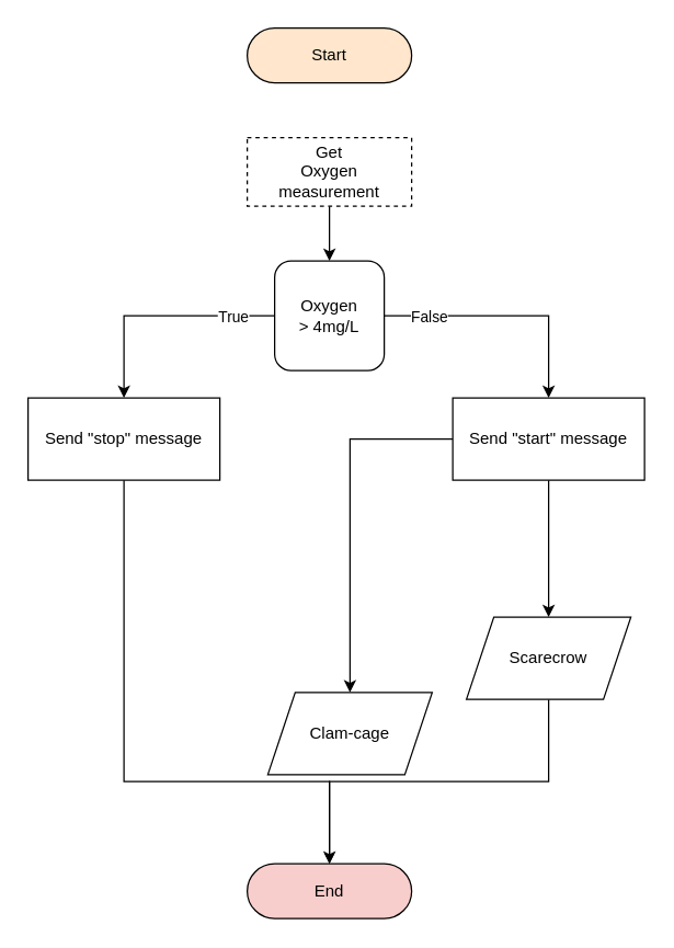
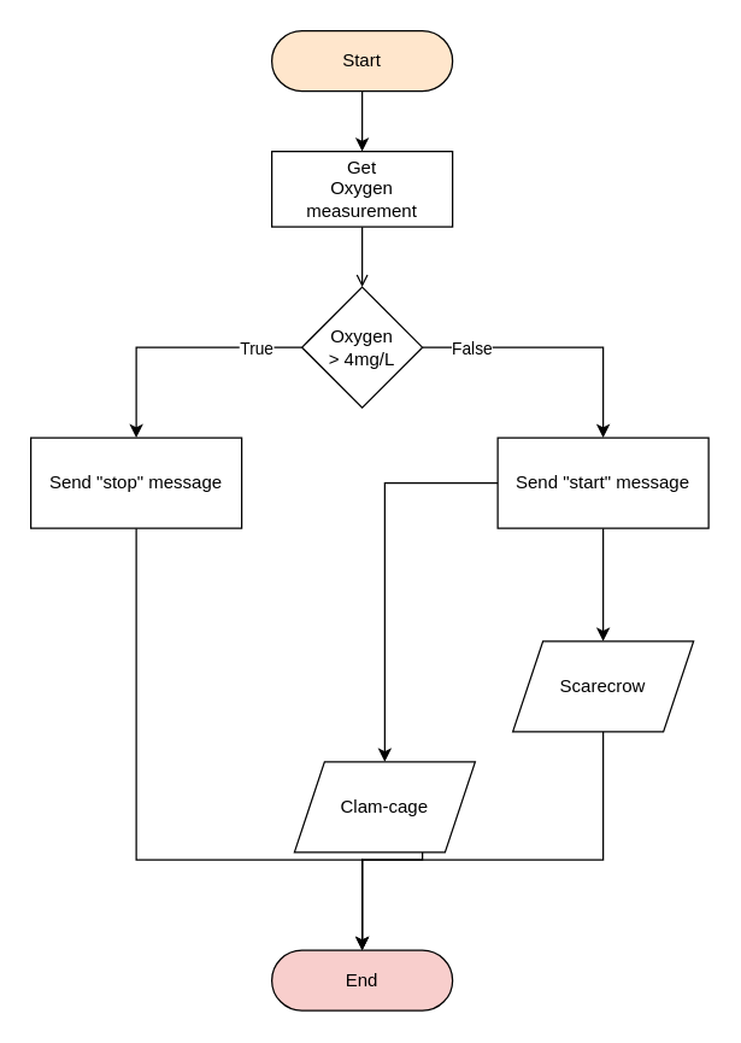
  <mxCell id="0" />
  <mxCell id="1" parent="0" />
+ <mxCell id="2" value="" style="edgeStyle=orthogonalEdgeStyle;rounded=0;orthogonalLoop=1;jettySize=auto;html=1;" parent="1" source="3" target="5" edge="1"><mxGeometry relative="1" as="geometry" /></mxCell>
  <mxCell id="3" value="Start" style="rounded=1;whiteSpace=wrap;html=1;fontSize=12;glass=0;strokeWidth=1;shadow=0;arcSize=50;fillColor=#ffe6cc;" parent="1" vertex="1"><mxGeometry x="180" y="20" width="120" height="40" as="geometry" /></mxCell>
- <mxCell id="4" value="" style="edgeStyle=orthogonalEdgeStyle;rounded=0;orthogonalLoop=1;jettySize=auto;html=1;" parent="1" source="5" target="10" edge="1"><mxGeometry relative="1" as="geometry" /></mxCell>
- <mxCell id="5" value="Get&lt;br&gt;Oxygen measurement" style="whiteSpace=wrap;html=1;rounded=1;glass=0;strokeWidth=1;shadow=0;arcSize=0;dashed=1;" parent="1" vertex="1"><mxGeometry x="180" y="100" width="120" height="50" as="geometry" /></mxCell>
+ <mxCell id="4" value="" style="edgeStyle=orthogonalEdgeStyle;rounded=0;orthogonalLoop=1;jettySize=auto;html=1;endArrow=open;" parent="1" source="5" target="10" edge="1"><mxGeometry relative="1" as="geometry" /></mxCell>
+ <mxCell id="5" value="Get&lt;br&gt;Oxygen measurement" style="whiteSpace=wrap;html=1;rounded=1;glass=0;strokeWidth=1;shadow=0;arcSize=0;" parent="1" vertex="1"><mxGeometry x="180" y="100" width="120" height="50" as="geometry" /></mxCell>
  <mxCell id="6" value="" style="edgeStyle=orthogonalEdgeStyle;rounded=0;orthogonalLoop=1;jettySize=auto;html=1;entryX=0.5;entryY=0;entryDx=0;entryDy=0;" parent="1" source="10" target="14" edge="1"><mxGeometry relative="1" as="geometry"><mxPoint x="400" y="270" as="targetPoint" /></mxGeometry></mxCell>
  <mxCell id="7" value="False" style="edgeLabel;html=1;align=center;verticalAlign=middle;resizable=0;points=[];" parent="6" vertex="1" connectable="0"><mxGeometry x="-0.754" relative="1" as="geometry"><mxPoint x="10" as="offset" /></mxGeometry></mxCell>
  <mxCell id="8" value="" style="edgeStyle=orthogonalEdgeStyle;rounded=0;orthogonalLoop=1;jettySize=auto;html=1;" parent="1" source="10" target="20" edge="1"><mxGeometry relative="1" as="geometry"><mxPoint x="60" y="270" as="targetPoint" /></mxGeometry></mxCell>
  <mxCell id="9" value="True" style="edgeLabel;html=1;align=center;verticalAlign=middle;resizable=0;points=[];" parent="8" vertex="1" connectable="0"><mxGeometry x="-0.617" y="1" relative="1" as="geometry"><mxPoint x="2" y="-1" as="offset" /></mxGeometry></mxCell>
- <mxCell id="10" value="Oxygen&lt;br&gt;&amp;gt; 4mg/L" style="whiteSpace=wrap;html=1;rounded=1;" parent="1" vertex="1"><mxGeometry x="200" y="190" width="80" height="80" as="geometry" /></mxCell>
+ <mxCell id="10" value="Oxygen&lt;br&gt;&amp;gt; 4mg/L" style="rhombus;whiteSpace=wrap;html=1;" parent="1" vertex="1"><mxGeometry x="200" y="190" width="80" height="80" as="geometry" /></mxCell>
  <mxCell id="11" value="End" style="rounded=1;whiteSpace=wrap;html=1;fontSize=12;glass=0;strokeWidth=1;shadow=0;arcSize=50;fillColor=#f8cecc;" parent="1" vertex="1"><mxGeometry x="180" y="630" width="120" height="40" as="geometry" /></mxCell>
  <mxCell id="12" style="edgeStyle=orthogonalEdgeStyle;rounded=0;orthogonalLoop=1;jettySize=auto;html=1;" parent="1" source="14" target="16" edge="1"><mxGeometry relative="1" as="geometry" /></mxCell>
  <mxCell id="13" style="edgeStyle=orthogonalEdgeStyle;rounded=0;orthogonalLoop=1;jettySize=auto;html=1;" parent="1" source="14" target="18" edge="1"><mxGeometry relative="1" as="geometry" /></mxCell>
  <mxCell id="14" value="Send &quot;start&quot; message" style="whiteSpace=wrap;html=1;" parent="1" vertex="1"><mxGeometry x="330" y="290" width="140" height="60" as="geometry" /></mxCell>
+ <mxCell id="15" style="edgeStyle=orthogonalEdgeStyle;rounded=0;orthogonalLoop=1;jettySize=auto;html=1;entryX=0.5;entryY=0;entryDx=0;entryDy=0;" parent="1" source="16" target="11" edge="1"><mxGeometry relative="1" as="geometry"><Array as="points"><mxPoint x="280" y="570" /><mxPoint x="240" y="570" /></Array></mxGeometry></mxCell>
  <mxCell id="16" value="Clam-cage" style="shape=parallelogram;perimeter=parallelogramPerimeter;whiteSpace=wrap;html=1;fixedSize=1;" parent="1" vertex="1"><mxGeometry x="195" y="505" width="120" height="60" as="geometry" /></mxCell>
  <mxCell id="17" style="edgeStyle=orthogonalEdgeStyle;rounded=0;orthogonalLoop=1;jettySize=auto;html=1;entryX=0.5;entryY=0;entryDx=0;entryDy=0;endArrow=open;" parent="1" source="18" target="11" edge="1"><mxGeometry relative="1" as="geometry"><Array as="points"><mxPoint x="400" y="570" /><mxPoint x="240" y="570" /></Array></mxGeometry></mxCell>
- <mxCell id="18" value="Scarecrow" style="shape=parallelogram;perimeter=parallelogramPerimeter;whiteSpace=wrap;html=1;fixedSize=1;" parent="1" vertex="1"><mxGeometry x="340" y="450" width="120" height="60" as="geometry" /></mxCell>
+ <mxCell id="18" value="Scarecrow" style="shape=parallelogram;perimeter=parallelogramPerimeter;whiteSpace=wrap;html=1;fixedSize=1;" parent="1" vertex="1"><mxGeometry x="340" y="425" width="120" height="60" as="geometry" /></mxCell>
  <mxCell id="19" style="edgeStyle=orthogonalEdgeStyle;rounded=0;orthogonalLoop=1;jettySize=auto;html=1;entryX=0.5;entryY=0;entryDx=0;entryDy=0;" parent="1" source="20" target="11" edge="1"><mxGeometry relative="1" as="geometry"><Array as="points"><mxPoint x="90" y="570" /><mxPoint x="240" y="570" /></Array></mxGeometry></mxCell>
  <mxCell id="20" value="Send &quot;stop&quot; message" style="whiteSpace=wrap;html=1;" parent="1" vertex="1"><mxGeometry x="20" y="290" width="140" height="60" as="geometry" /></mxCell>
